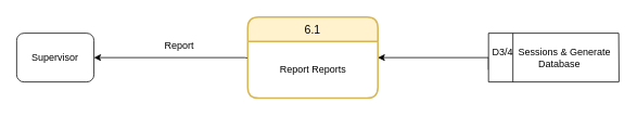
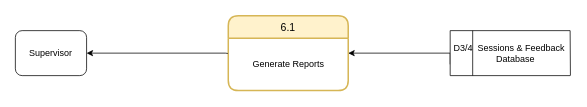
  <mxCell id="0" />
  <mxCell id="1" parent="0" />
  <mxCell id="2" value="6.1" style="swimlane;childLayout=stackLayout;horizontal=1;startSize=30;horizontalStack=0;rounded=1;fontSize=14;fontStyle=0;strokeWidth=2;resizeParent=0;resizeLast=1;shadow=0;dashed=0;align=center;fillColor=#fff2cc;strokeColor=#d6b656;" parent="1" vertex="1"><mxGeometry x="304" y="20" width="160" height="100" as="geometry" /></mxCell>
- <mxCell id="3" value="Report Reports" style="text;html=1;align=center;verticalAlign=middle;resizable=0;points=[];autosize=1;strokeColor=none;fillColor=none;" parent="2" vertex="1"><mxGeometry y="30" width="160" height="70" as="geometry" /></mxCell>
+ <mxCell id="3" value="Generate Reports" style="text;html=1;align=center;verticalAlign=middle;resizable=0;points=[];autosize=1;strokeColor=none;fillColor=none;" parent="2" vertex="1"><mxGeometry y="30" width="160" height="70" as="geometry" /></mxCell>
  <mxCell id="4" style="edgeStyle=orthogonalEdgeStyle;rounded=0;orthogonalLoop=1;jettySize=auto;html=1;exitX=1;exitY=0.75;exitDx=0;exitDy=0;entryX=1;entryY=0.75;entryDx=0;entryDy=0;" parent="1" source="6" target="6" edge="1"><mxGeometry relative="1" as="geometry"><mxPoint x="300" y="84.833" as="targetPoint" /></mxGeometry></mxCell>
  <mxCell id="5" style="edgeStyle=orthogonalEdgeStyle;rounded=0;orthogonalLoop=1;jettySize=auto;html=1;exitX=1;exitY=0.5;exitDx=0;exitDy=0;startArrow=classic;startFill=1;endArrow=none;endFill=0;entryX=-0.003;entryY=0.292;entryDx=0;entryDy=0;entryPerimeter=0;" parent="1" source="6" edge="1" target="3"><mxGeometry relative="1" as="geometry"><mxPoint x="300" y="84.833" as="targetPoint" /><Array as="points"><mxPoint x="300" y="70" /></Array></mxGeometry></mxCell>
  <mxCell id="6" value="Supervisor" style="rounded=1;whiteSpace=wrap;html=1;" parent="1" vertex="1"><mxGeometry x="20" y="40" width="95" height="60" as="geometry" /></mxCell>
- <mxCell id="7" value="Report" style="text;html=1;strokeColor=none;fillColor=none;align=center;verticalAlign=middle;whiteSpace=wrap;rounded=0;" parent="1" vertex="1"><mxGeometry x="170" y="40" width="100" height="30" as="geometry" /></mxCell>
  <mxCell id="8" style="edgeStyle=orthogonalEdgeStyle;rounded=0;orthogonalLoop=1;jettySize=auto;html=1;exitX=0;exitY=0.5;exitDx=0;exitDy=0;startArrow=none;startFill=0;endArrow=classic;endFill=1;" parent="1" target="3" edge="1"><mxGeometry relative="1" as="geometry"><mxPoint x="600" y="85" as="sourcePoint" /><Array as="points"><mxPoint x="600" y="70" /></Array></mxGeometry></mxCell>
- <mxCell id="9" value="D3/4&amp;nbsp; Sessions &amp;amp; Generate&lt;br&gt;&lt;span style=&quot;white-space: pre;&quot;&gt;&#09;&lt;/span&gt;&lt;span style=&quot;white-space: pre;&quot;&gt;&#09;&lt;/span&gt;&amp;nbsp;Database" style="html=1;dashed=0;whitespace=wrap;shape=mxgraph.dfd.dataStoreID;align=left;spacingLeft=3;points=[[0,0],[0.5,0],[1,0],[0,0.5],[1,0.5],[0,1],[0.5,1],[1,1]];comic=0;noLabel=0;container=0;metaEdit=0;shadow=0;perimeterSpacing=0;fillStyle=solid;" vertex="1" parent="1"><mxGeometry x="600" y="40" width="160" height="60" as="geometry" /></mxCell>
+ <mxCell id="9" value="D3/4&amp;nbsp; Sessions &amp;amp; Feedback&lt;br&gt;&lt;span style=&quot;white-space: pre;&quot;&gt;&#09;&lt;/span&gt;&lt;span style=&quot;white-space: pre;&quot;&gt;&#09;&lt;/span&gt;&amp;nbsp;Database" style="html=1;dashed=0;whitespace=wrap;shape=mxgraph.dfd.dataStoreID;align=left;spacingLeft=3;points=[[0,0],[0.5,0],[1,0],[0,0.5],[1,0.5],[0,1],[0.5,1],[1,1]];comic=0;noLabel=0;container=0;metaEdit=0;shadow=0;perimeterSpacing=0;fillStyle=solid;" vertex="1" parent="1"><mxGeometry x="600" y="40" width="160" height="60" as="geometry" /></mxCell>
  <mxCell id="10" value="" style="endArrow=none;html=1;rounded=0;exitX=1;exitY=1;exitDx=0;exitDy=0;" edge="1" parent="1"><mxGeometry width="50" height="50" relative="1" as="geometry"><mxPoint x="760.39" y="100" as="sourcePoint" /><mxPoint x="760" y="40" as="targetPoint" /></mxGeometry></mxCell>
